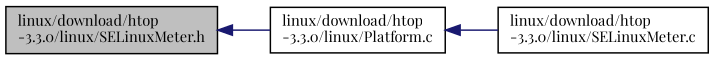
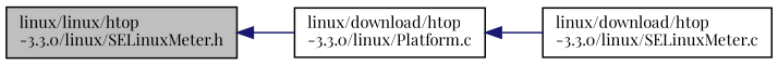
  digraph {
    fontname="Playfair Display"
    rankdir=LR
    node [color=black fillcolor=white fontname="Playfair Display" fontsize=10 shape=record style=filled]
    edge [color=midnightblue dir=back fontname="Playfair Display" fontsize=10 labelfontname=Helvetica labelfontsize=10 style=solid]
-   n1 [fillcolor=grey75 fontcolor=black height=0.2 label="linux/download/htop\l-3.3.0/linux/SELinuxMeter.h" width=0.4]
+   n1 [fillcolor=grey75 fontcolor=black height=0.2 label="linux/linux/htop\l-3.3.0/linux/SELinuxMeter.h" width=0.4]
    n2 [height=0.2 label="linux/download/htop\l-3.3.0/linux/Platform.c" width=0.4]
    n3 [height=0.2 label="linux/download/htop\l-3.3.0/linux/SELinuxMeter.c" width=0.4]
    n1 -> n2
    n2 -> n3
  }
